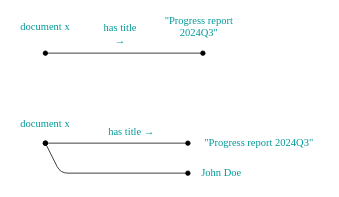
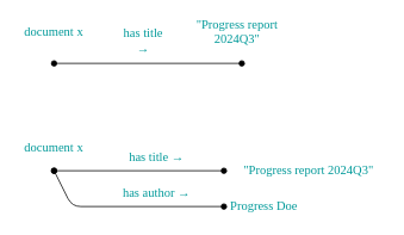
  <mxCell id="0" />
  <mxCell id="1" parent="0" />
  <mxCell id="2" value="document x" style="text;html=1;align=center;verticalAlign=middle;whiteSpace=wrap;rounded=0;fontColor=#009999;fontFamily=Tahoma;fontSize=14;" vertex="1" parent="1"><mxGeometry x="20" y="20" width="80" height="30" as="geometry" /></mxCell>
  <mxCell id="3" value="" style="endArrow=oval;html=1;rounded=0;startArrow=oval;startFill=1;endFill=1;labelBackgroundColor=#009999;fontFamily=Tahoma;" edge="1" parent="1"><mxGeometry width="50" height="50" relative="1" as="geometry"><mxPoint x="60" y="70" as="sourcePoint" /><mxPoint x="270" y="70" as="targetPoint" /></mxGeometry></mxCell>
  <mxCell id="4" value="has title →" style="text;html=1;align=center;verticalAlign=middle;whiteSpace=wrap;rounded=0;fontColor=#009999;fontFamily=Tahoma;fontSize=14;" vertex="1" parent="1"><mxGeometry x="130" y="30" width="60" height="30" as="geometry" /></mxCell>
  <mxCell id="5" value="&quot;Progress report 2024Q3&quot;" style="text;html=1;align=center;verticalAlign=middle;whiteSpace=wrap;rounded=0;fontColor=#009999;fontFamily=Tahoma;fontSize=14;" vertex="1" parent="1"><mxGeometry x="210" y="20" width="110" height="30" as="geometry" /></mxCell>
  <mxCell id="6" value="document x" style="text;html=1;align=center;verticalAlign=middle;whiteSpace=wrap;rounded=0;fontColor=#009999;fontFamily=Tahoma;fontSize=14;" vertex="1" parent="1"><mxGeometry x="20" y="150" width="80" height="30" as="geometry" /></mxCell>
  <mxCell id="7" value="" style="endArrow=oval;html=1;rounded=0;startArrow=oval;startFill=1;endFill=1;labelBackgroundColor=#009999;fontFamily=Tahoma;" edge="1" parent="1"><mxGeometry width="50" height="50" relative="1" as="geometry"><mxPoint x="60" y="190" as="sourcePoint" /><mxPoint x="250" y="190" as="targetPoint" /></mxGeometry></mxCell>
  <mxCell id="8" value="has title →" style="text;html=1;align=center;verticalAlign=middle;whiteSpace=wrap;rounded=0;fontColor=#009999;fontFamily=Tahoma;fontSize=14;" vertex="1" parent="1"><mxGeometry x="120" y="160" width="110" height="30" as="geometry" /></mxCell>
  <mxCell id="9" value="&quot;Progress report 2024Q3&quot;" style="text;html=1;align=center;verticalAlign=middle;whiteSpace=wrap;rounded=0;fontColor=#009999;fontFamily=Tahoma;fontSize=14;" vertex="1" parent="1"><mxGeometry x="260" y="180" width="170" height="20" as="geometry" /></mxCell>
  <mxCell id="10" value="" style="endArrow=oval;html=1;rounded=1;startArrow=oval;startFill=1;endFill=1;labelBackgroundColor=#009999;fontFamily=Tahoma;curved=0;" edge="1" parent="1"><mxGeometry width="50" height="50" relative="1" as="geometry"><mxPoint x="60" y="190" as="sourcePoint" /><mxPoint x="250" y="230" as="targetPoint" /><Array as="points"><mxPoint x="80" y="230" /></Array></mxGeometry></mxCell>
- <mxCell id="12" value="John Doe" style="text;html=1;align=center;verticalAlign=middle;whiteSpace=wrap;rounded=0;fontColor=#009999;fontFamily=Tahoma;fontSize=14;" vertex="1" parent="1"><mxGeometry x="240" y="220" width="110" height="20" as="geometry" /></mxCell>
+ <mxCell id="11" value="has author →" style="text;html=1;align=center;verticalAlign=middle;whiteSpace=wrap;rounded=0;fontColor=#009999;fontFamily=Tahoma;fontSize=14;" vertex="1" parent="1"><mxGeometry x="120" y="200" width="110" height="30" as="geometry" /></mxCell>
+ <mxCell id="12" value="Progress Doe" style="text;html=1;align=center;verticalAlign=middle;whiteSpace=wrap;rounded=0;fontColor=#009999;fontFamily=Tahoma;fontSize=14;" vertex="1" parent="1"><mxGeometry x="240" y="220" width="110" height="20" as="geometry" /></mxCell>
